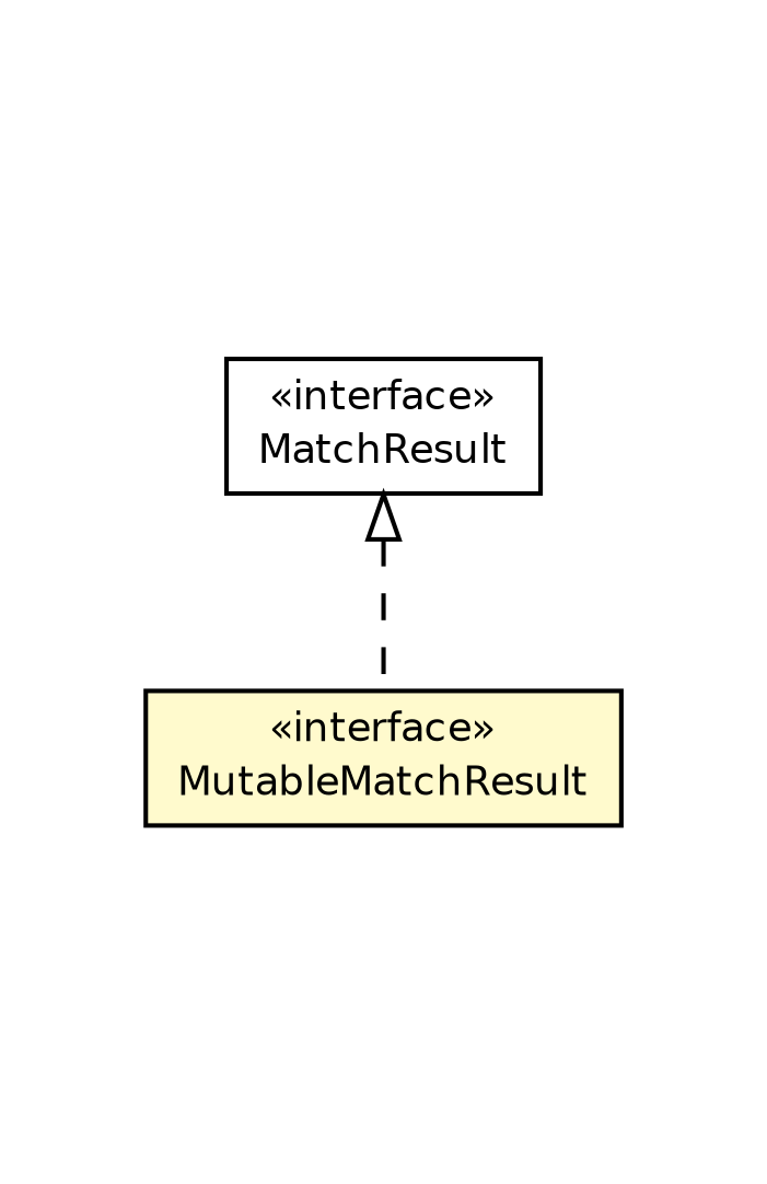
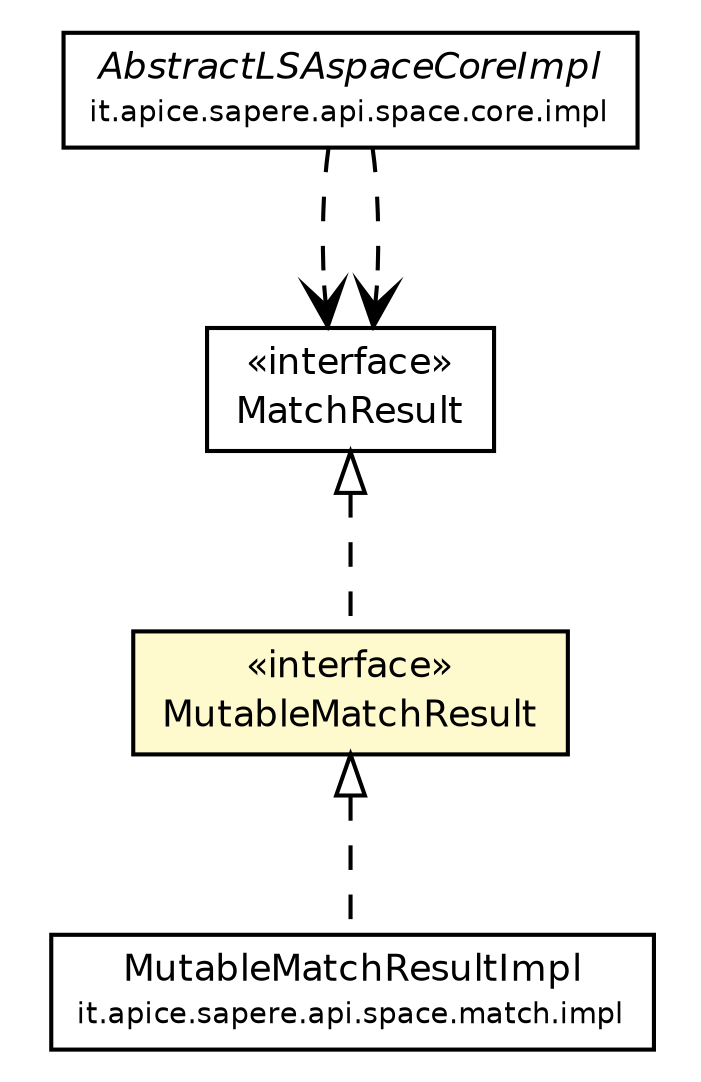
  digraph {
    node [fontcolor=black fontname=Helvetica fontsize=9.0 shape=plaintext]
    edge [fontname=Helvetica fontsize=10 headport=p labelfontname=Helvetica labelfontsize=10 style=dashed tailport=p]
    n1 [label=<<table border="0" cellborder="1" cellspacing="0" cellpadding="2" port="p" bgcolor="lemonChiffon" href="./MutableMatchResult.html"> 		<tr><td><table border="0" cellspacing="0" cellpadding="1"> 			<tr><td> &laquo;interface&raquo; </td></tr> 			<tr><td> MutableMatchResult </td></tr> 		</table></td></tr> 		</table>>]
+   n2 [label=<<table border="0" cellborder="1" cellspacing="0" cellpadding="2" port="p" href="./impl/MutableMatchResultImpl.html"> 		<tr><td><table border="0" cellspacing="0" cellpadding="1"> 			<tr><td> MutableMatchResultImpl </td></tr> 			<tr><td><font point-size="7.0"> it.apice.sapere.api.space.match.impl </font></td></tr> 		</table></td></tr> 		</table>>]
    n3 [label=<<table border="0" cellborder="1" cellspacing="0" cellpadding="2" port="p" href="./MatchResult.html"> 		<tr><td><table border="0" cellspacing="0" cellpadding="1"> 			<tr><td> &laquo;interface&raquo; </td></tr> 			<tr><td> MatchResult </td></tr> 		</table></td></tr> 		</table>>]
+   n4 [label=<<table border="0" cellborder="1" cellspacing="0" cellpadding="2" port="p" href="../core/impl/AbstractLSAspaceCoreImpl.html"> 		<tr><td><table border="0" cellspacing="0" cellpadding="1"> 			<tr><td><font face="Helvetica-Oblique"> AbstractLSAspaceCoreImpl </font></td></tr> 			<tr><td><font point-size="7.0"> it.apice.sapere.api.space.core.impl </font></td></tr> 		</table></td></tr> 		</table>>]
+   n1 -> n2 [arrowtail=empty dir=back]
    n3 -> n1 [arrowtail=empty dir=back]
+   n4 -> n3 [arrowhead=open color=black fontcolor=black fontsize=10.0]
+   n4 -> n3 [arrowhead=open color=black fontcolor=black fontsize=10.0]
  }
